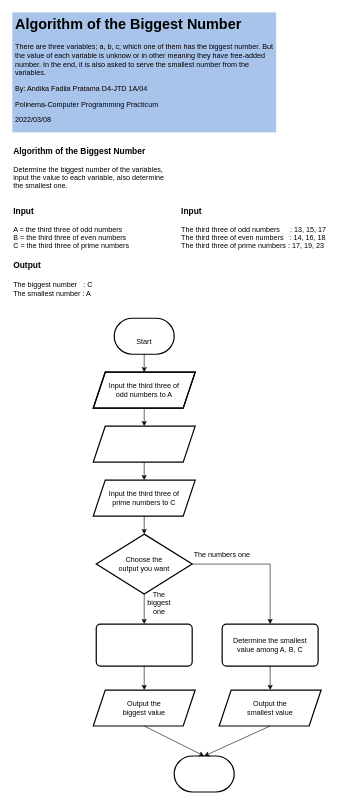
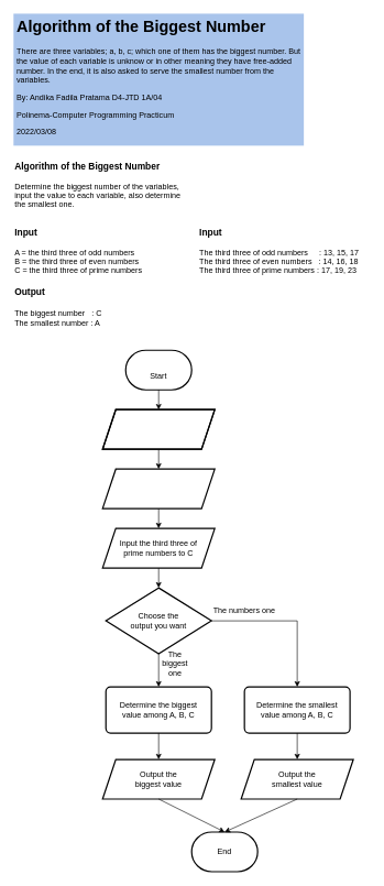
  <mxCell id="0" />
  <mxCell id="1" parent="0" />
  <mxCell id="2" value="&lt;h1&gt;Algorithm of the Biggest Number&lt;br&gt;&lt;/h1&gt;&lt;p&gt;There are three variables; a, b, c; which one of them has the biggest number. But the value of each variable is unknow or in other meaning they have free-added number. In the end, it is also asked to serve the smallest number from the variables.&lt;/p&gt;&lt;p&gt;By: Andika Fadila Pratama D4-JTD 1A/04&lt;/p&gt;&lt;p&gt;Polinema-Computer Programming Practicum&lt;/p&gt;&lt;p&gt;2022/03/08&lt;br&gt;&lt;/p&gt;" style="text;html=1;strokeColor=none;fillColor=#A9C4EB;spacing=5;spacingTop=-20;whiteSpace=wrap;overflow=hidden;rounded=0;" vertex="1" parent="1"><mxGeometry x="20" y="20" width="440" height="200" as="geometry" /></mxCell>
  <mxCell id="3" value="&lt;div align=&quot;left&quot;&gt;&lt;font size=&quot;1&quot;&gt;&lt;b style=&quot;font-size: 14px&quot;&gt;Algorithm of the Biggest Number&lt;/b&gt;&lt;/font&gt;&lt;/div&gt;&lt;div align=&quot;left&quot;&gt;&lt;br&gt;&lt;/div&gt;&lt;div align=&quot;left&quot;&gt;Determine the biggest number of the variables, input the value to each variable, also determine the smallest one.&lt;br&gt;&lt;/div&gt;" style="text;html=1;strokeColor=none;fillColor=none;align=left;verticalAlign=middle;whiteSpace=wrap;rounded=0;" vertex="1" parent="1"><mxGeometry x="20" y="240" width="260" height="80" as="geometry" /></mxCell>
  <mxCell id="4" value="&lt;div align=&quot;left&quot;&gt;&lt;b&gt;Input&lt;/b&gt;&lt;/div&gt;&lt;div style=&quot;font-size: 12px&quot; align=&quot;left&quot;&gt;&lt;font style=&quot;font-size: 12px&quot;&gt;&lt;br&gt;&lt;/font&gt;&lt;/div&gt;&lt;div style=&quot;font-size: 12px&quot; align=&quot;left&quot;&gt;&lt;font style=&quot;font-size: 12px&quot;&gt;A = the third three of odd numbers&lt;br&gt;&lt;/font&gt;&lt;/div&gt;&lt;div style=&quot;font-size: 12px&quot; align=&quot;left&quot;&gt;&lt;font style=&quot;font-size: 12px&quot;&gt;B = the third three of even numbers&lt;br&gt;&lt;/font&gt;&lt;/div&gt;&lt;div style=&quot;font-size: 12px&quot; align=&quot;left&quot;&gt;&lt;font style=&quot;font-size: 12px&quot;&gt;C = the third three of prime numbers&lt;/font&gt;&lt;br&gt;&lt;/div&gt;" style="text;html=1;strokeColor=none;fillColor=none;align=left;verticalAlign=middle;whiteSpace=wrap;rounded=0;fontSize=14;" vertex="1" parent="1"><mxGeometry x="20" y="340" width="210" height="80" as="geometry" /></mxCell>
  <mxCell id="5" value="&lt;div align=&quot;left&quot;&gt;&lt;font size=&quot;1&quot;&gt;&lt;b style=&quot;font-size: 14px&quot;&gt;Input&lt;/b&gt;&lt;/font&gt;&lt;/div&gt;&lt;div align=&quot;left&quot;&gt;&lt;br&gt;&lt;/div&gt;&lt;div align=&quot;left&quot;&gt;The third three of odd numbers&amp;nbsp;&amp;nbsp;&amp;nbsp;&amp;nbsp; : 13, 15, 17&lt;br&gt;&lt;/div&gt;&lt;div align=&quot;left&quot;&gt;The third three of even numbers&amp;nbsp;&amp;nbsp; : 14, 16, 18&lt;br&gt;&lt;/div&gt;&lt;div align=&quot;left&quot;&gt;The third three of prime numbers : 17, 19, 23&lt;br&gt;&lt;/div&gt;" style="text;html=1;strokeColor=none;fillColor=none;align=left;verticalAlign=middle;whiteSpace=wrap;rounded=0;fontSize=12;" vertex="1" parent="1"><mxGeometry x="300" y="340" width="260" height="80" as="geometry" /></mxCell>
  <mxCell id="6" value="&lt;div&gt;&lt;b&gt;Output&lt;/b&gt;&lt;/div&gt;&lt;div&gt;&lt;br&gt;&lt;/div&gt;&lt;div style=&quot;font-size: 12px&quot;&gt;The biggest number&amp;nbsp;&amp;nbsp; : C&lt;/div&gt;&lt;div style=&quot;font-size: 12px&quot;&gt;The smallest number : A&lt;br&gt;&lt;/div&gt;" style="text;html=1;strokeColor=none;fillColor=none;align=left;verticalAlign=middle;whiteSpace=wrap;rounded=0;fontSize=14;" vertex="1" parent="1"><mxGeometry x="20" y="430" width="410" height="70" as="geometry" /></mxCell>
  <mxCell id="7" value="" style="strokeWidth=2;html=1;shape=mxgraph.flowchart.terminator;whiteSpace=wrap;fontSize=12;fillColor=none;" vertex="1" parent="1"><mxGeometry x="190" y="530" width="100" height="60" as="geometry" /></mxCell>
  <mxCell id="8" value="Start" style="text;html=1;strokeColor=none;fillColor=none;align=center;verticalAlign=middle;whiteSpace=wrap;rounded=0;fontSize=12;" vertex="1" parent="1"><mxGeometry x="210" y="555" width="60" height="30" as="geometry" /></mxCell>
  <mxCell id="9" value="" style="endArrow=classic;html=1;rounded=0;fontSize=12;exitX=0.5;exitY=1;exitDx=0;exitDy=0;exitPerimeter=0;entryX=0.5;entryY=0;entryDx=0;entryDy=0;" edge="1" parent="1" source="7" target="10"><mxGeometry width="50" height="50" relative="1" as="geometry"><mxPoint x="320" y="640" as="sourcePoint" /><mxPoint x="300" y="560" as="targetPoint" /></mxGeometry></mxCell>
  <mxCell id="10" value="" style="shape=parallelogram;perimeter=parallelogramPerimeter;whiteSpace=wrap;html=1;fixedSize=1;fontSize=12;fillColor=none;strokeWidth=2;" vertex="1" parent="1"><mxGeometry x="155" y="620" width="170" height="60" as="geometry" /></mxCell>
- <mxCell id="11" value="Input the third three of odd numbers to A" style="text;html=1;strokeColor=none;fillColor=none;align=center;verticalAlign=middle;whiteSpace=wrap;rounded=0;fontSize=12;" vertex="1" parent="1"><mxGeometry x="180" y="635" width="120" height="30" as="geometry" /></mxCell>
  <mxCell id="12" value="" style="endArrow=classic;html=1;rounded=0;fontSize=12;exitX=0.5;exitY=1;exitDx=0;exitDy=0;entryX=0.5;entryY=0;entryDx=0;entryDy=0;" edge="1" parent="1" source="10" target="14"><mxGeometry width="50" height="50" relative="1" as="geometry"><mxPoint x="320" y="610" as="sourcePoint" /><mxPoint x="320" y="690" as="targetPoint" /></mxGeometry></mxCell>
  <mxCell id="13" value="" style="shape=parallelogram;perimeter=parallelogramPerimeter;whiteSpace=wrap;html=1;fixedSize=1;fontSize=12;fillColor=none;strokeWidth=2;" vertex="1" parent="1"><mxGeometry x="155" y="620" width="170" height="60" as="geometry" /></mxCell>
  <mxCell id="14" value="" style="shape=parallelogram;perimeter=parallelogramPerimeter;whiteSpace=wrap;html=1;fixedSize=1;fontSize=12;fillColor=none;strokeWidth=2;" vertex="1" parent="1"><mxGeometry x="155" y="710" width="170" height="60" as="geometry" /></mxCell>
  <mxCell id="15" value="" style="shape=parallelogram;perimeter=parallelogramPerimeter;whiteSpace=wrap;html=1;fixedSize=1;fontSize=12;fillColor=none;strokeWidth=2;" vertex="1" parent="1"><mxGeometry x="155" y="800" width="170" height="60" as="geometry" /></mxCell>
  <mxCell id="16" value="Input the third three of prime numbers to C" style="text;html=1;strokeColor=none;fillColor=none;align=center;verticalAlign=middle;whiteSpace=wrap;rounded=0;fontSize=12;" vertex="1" parent="1"><mxGeometry x="175" y="815" width="130" height="30" as="geometry" /></mxCell>
  <mxCell id="17" value="" style="endArrow=classic;html=1;rounded=0;fontSize=12;exitX=0.5;exitY=1;exitDx=0;exitDy=0;entryX=0.5;entryY=0;entryDx=0;entryDy=0;" edge="1" parent="1" source="14" target="15"><mxGeometry width="50" height="50" relative="1" as="geometry"><mxPoint x="320" y="700" as="sourcePoint" /><mxPoint x="370" y="650" as="targetPoint" /></mxGeometry></mxCell>
  <mxCell id="18" value="" style="rounded=1;whiteSpace=wrap;html=1;absoluteArcSize=1;arcSize=14;strokeWidth=2;fontSize=12;fillColor=none;" vertex="1" parent="1"><mxGeometry x="160" y="1040" width="160" height="70" as="geometry" /></mxCell>
+ <mxCell id="19" value="Determine the biggest value among A, B, C" style="text;html=1;strokeColor=none;fillColor=none;align=center;verticalAlign=middle;whiteSpace=wrap;rounded=0;fontSize=12;" vertex="1" parent="1"><mxGeometry x="170" y="1060" width="140" height="30" as="geometry" /></mxCell>
  <mxCell id="20" value="" style="endArrow=classic;html=1;rounded=0;fontSize=12;entryX=0.5;entryY=0;entryDx=0;entryDy=0;exitX=0.5;exitY=1;exitDx=0;exitDy=0;exitPerimeter=0;" edge="1" parent="1" source="21" target="18"><mxGeometry width="50" height="50" relative="1" as="geometry"><mxPoint x="50" y="890" as="sourcePoint" /><mxPoint x="370" y="800" as="targetPoint" /></mxGeometry></mxCell>
  <mxCell id="21" value="" style="strokeWidth=2;html=1;shape=mxgraph.flowchart.decision;whiteSpace=wrap;fontSize=12;fillColor=none;" vertex="1" parent="1"><mxGeometry x="160" y="890" width="160" height="100" as="geometry" /></mxCell>
  <mxCell id="22" value="Choose the output you want" style="text;html=1;strokeColor=none;fillColor=none;align=center;verticalAlign=middle;whiteSpace=wrap;rounded=0;fontSize=12;" vertex="1" parent="1"><mxGeometry x="195" y="925" width="90" height="30" as="geometry" /></mxCell>
  <mxCell id="23" value="" style="endArrow=classic;html=1;rounded=0;fontSize=12;exitX=0.5;exitY=1;exitDx=0;exitDy=0;entryX=0.5;entryY=0;entryDx=0;entryDy=0;entryPerimeter=0;" edge="1" parent="1" source="15" target="21"><mxGeometry width="50" height="50" relative="1" as="geometry"><mxPoint x="320" y="910" as="sourcePoint" /><mxPoint x="370" y="860" as="targetPoint" /></mxGeometry></mxCell>
  <mxCell id="24" value="" style="endArrow=classic;html=1;rounded=0;fontSize=12;exitX=1;exitY=0.5;exitDx=0;exitDy=0;exitPerimeter=0;entryX=0.5;entryY=0;entryDx=0;entryDy=0;" edge="1" parent="1" source="21" target="25"><mxGeometry width="50" height="50" relative="1" as="geometry"><mxPoint x="320" y="970" as="sourcePoint" /><mxPoint x="360" y="940" as="targetPoint" /><Array as="points"><mxPoint x="450" y="940" /></Array></mxGeometry></mxCell>
  <mxCell id="25" value="" style="rounded=1;whiteSpace=wrap;html=1;absoluteArcSize=1;arcSize=14;strokeWidth=2;fontSize=12;fillColor=none;" vertex="1" parent="1"><mxGeometry x="370" y="1040" width="160" height="70" as="geometry" /></mxCell>
  <mxCell id="26" value="Determine the smallest value among A, B, C" style="text;html=1;strokeColor=none;fillColor=none;align=center;verticalAlign=middle;whiteSpace=wrap;rounded=0;fontSize=12;" vertex="1" parent="1"><mxGeometry x="380" y="1060" width="140" height="30" as="geometry" /></mxCell>
  <mxCell id="27" value="The numbers one" style="text;html=1;strokeColor=none;fillColor=none;align=center;verticalAlign=middle;whiteSpace=wrap;rounded=0;fontSize=12;" vertex="1" parent="1"><mxGeometry x="320" y="910" width="100" height="30" as="geometry" /></mxCell>
  <mxCell id="28" value="The biggest one" style="text;html=1;strokeColor=none;fillColor=none;align=center;verticalAlign=middle;whiteSpace=wrap;rounded=0;fontSize=12;" vertex="1" parent="1"><mxGeometry x="240" y="990" width="50" height="30" as="geometry" /></mxCell>
  <mxCell id="29" value="" style="shape=parallelogram;perimeter=parallelogramPerimeter;whiteSpace=wrap;html=1;fixedSize=1;fontSize=12;strokeWidth=2;fillColor=none;" vertex="1" parent="1"><mxGeometry x="155" y="1150" width="170" height="60" as="geometry" /></mxCell>
  <mxCell id="30" value="Output the biggest value" style="text;html=1;strokeColor=none;fillColor=none;align=center;verticalAlign=middle;whiteSpace=wrap;rounded=0;fontSize=12;" vertex="1" parent="1"><mxGeometry x="190" y="1165" width="100" height="30" as="geometry" /></mxCell>
  <mxCell id="31" value="" style="shape=parallelogram;perimeter=parallelogramPerimeter;whiteSpace=wrap;html=1;fixedSize=1;fontSize=12;strokeWidth=2;fillColor=none;" vertex="1" parent="1"><mxGeometry x="365" y="1150" width="170" height="60" as="geometry" /></mxCell>
  <mxCell id="32" value="Output the smallest value" style="text;html=1;strokeColor=none;fillColor=none;align=center;verticalAlign=middle;whiteSpace=wrap;rounded=0;fontSize=12;" vertex="1" parent="1"><mxGeometry x="400" y="1165" width="100" height="30" as="geometry" /></mxCell>
  <mxCell id="33" value="" style="endArrow=classic;html=1;rounded=0;fontSize=12;exitX=0.5;exitY=1;exitDx=0;exitDy=0;entryX=0.5;entryY=0;entryDx=0;entryDy=0;" edge="1" parent="1" source="18" target="29"><mxGeometry width="50" height="50" relative="1" as="geometry"><mxPoint x="320" y="1040" as="sourcePoint" /><mxPoint x="370" y="990" as="targetPoint" /></mxGeometry></mxCell>
  <mxCell id="34" value="" style="endArrow=classic;html=1;rounded=0;fontSize=12;exitX=0.5;exitY=1;exitDx=0;exitDy=0;entryX=0.5;entryY=0;entryDx=0;entryDy=0;" edge="1" parent="1" source="25" target="31"><mxGeometry width="50" height="50" relative="1" as="geometry"><mxPoint x="250" y="1120" as="sourcePoint" /><mxPoint x="250" y="1160" as="targetPoint" /></mxGeometry></mxCell>
  <mxCell id="35" value="" style="strokeWidth=2;html=1;shape=mxgraph.flowchart.terminator;whiteSpace=wrap;fontSize=12;fillColor=none;" vertex="1" parent="1"><mxGeometry x="290" y="1260" width="100" height="60" as="geometry" /></mxCell>
+ <mxCell id="36" value="End" style="text;html=1;strokeColor=none;fillColor=none;align=center;verticalAlign=middle;whiteSpace=wrap;rounded=0;fontSize=12;" vertex="1" parent="1"><mxGeometry x="310" y="1275" width="60" height="30" as="geometry" /></mxCell>
  <mxCell id="37" value="" style="endArrow=classic;html=1;rounded=0;fontSize=12;exitX=0.5;exitY=1;exitDx=0;exitDy=0;entryX=0.5;entryY=0;entryDx=0;entryDy=0;entryPerimeter=0;" edge="1" parent="1" source="29" target="35"><mxGeometry width="50" height="50" relative="1" as="geometry"><mxPoint x="320" y="1190" as="sourcePoint" /><mxPoint x="370" y="1140" as="targetPoint" /></mxGeometry></mxCell>
  <mxCell id="38" value="" style="endArrow=classic;html=1;rounded=0;fontSize=12;exitX=0.5;exitY=1;exitDx=0;exitDy=0;entryX=0.5;entryY=0;entryDx=0;entryDy=0;entryPerimeter=0;" edge="1" parent="1" source="31" target="35"><mxGeometry width="50" height="50" relative="1" as="geometry"><mxPoint x="320" y="1190" as="sourcePoint" /><mxPoint x="370" y="1140" as="targetPoint" /></mxGeometry></mxCell>
